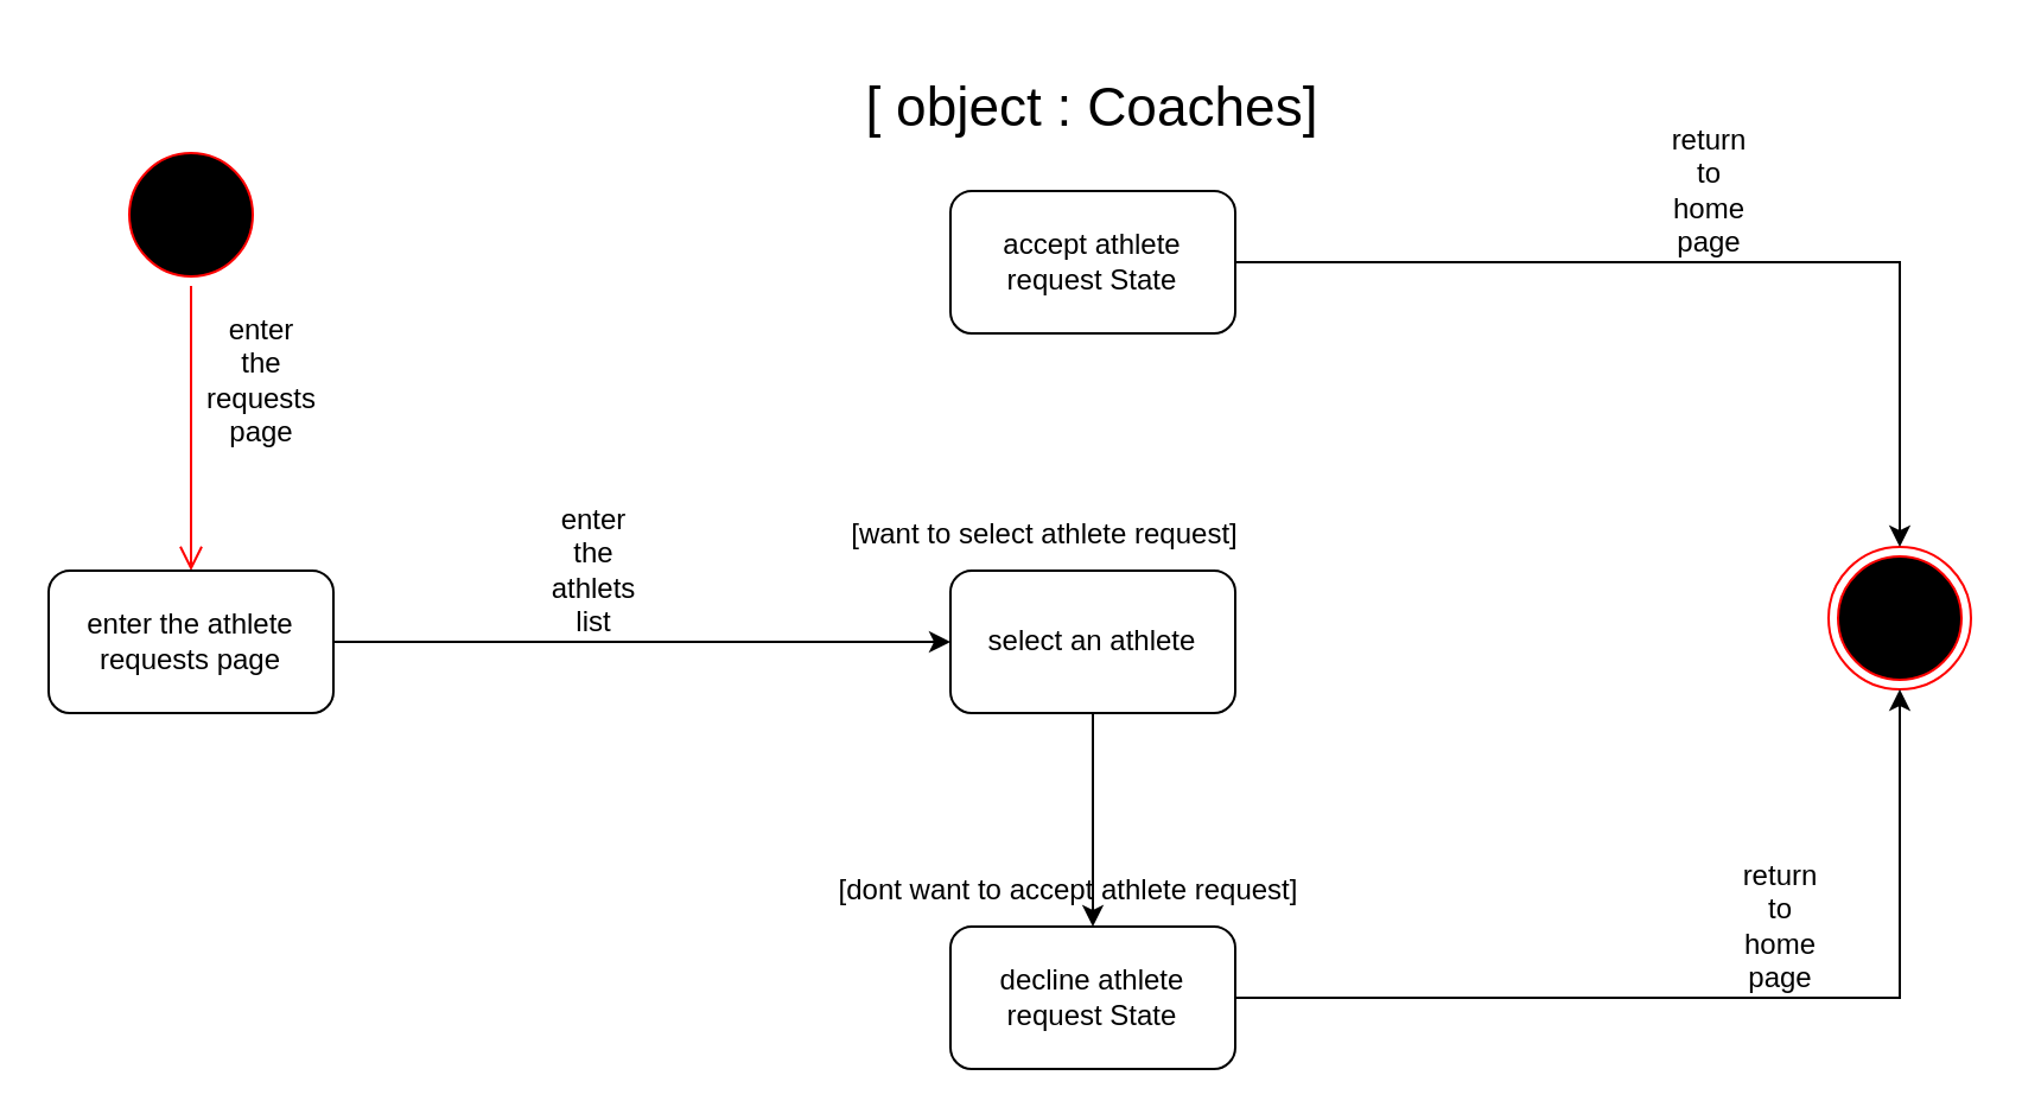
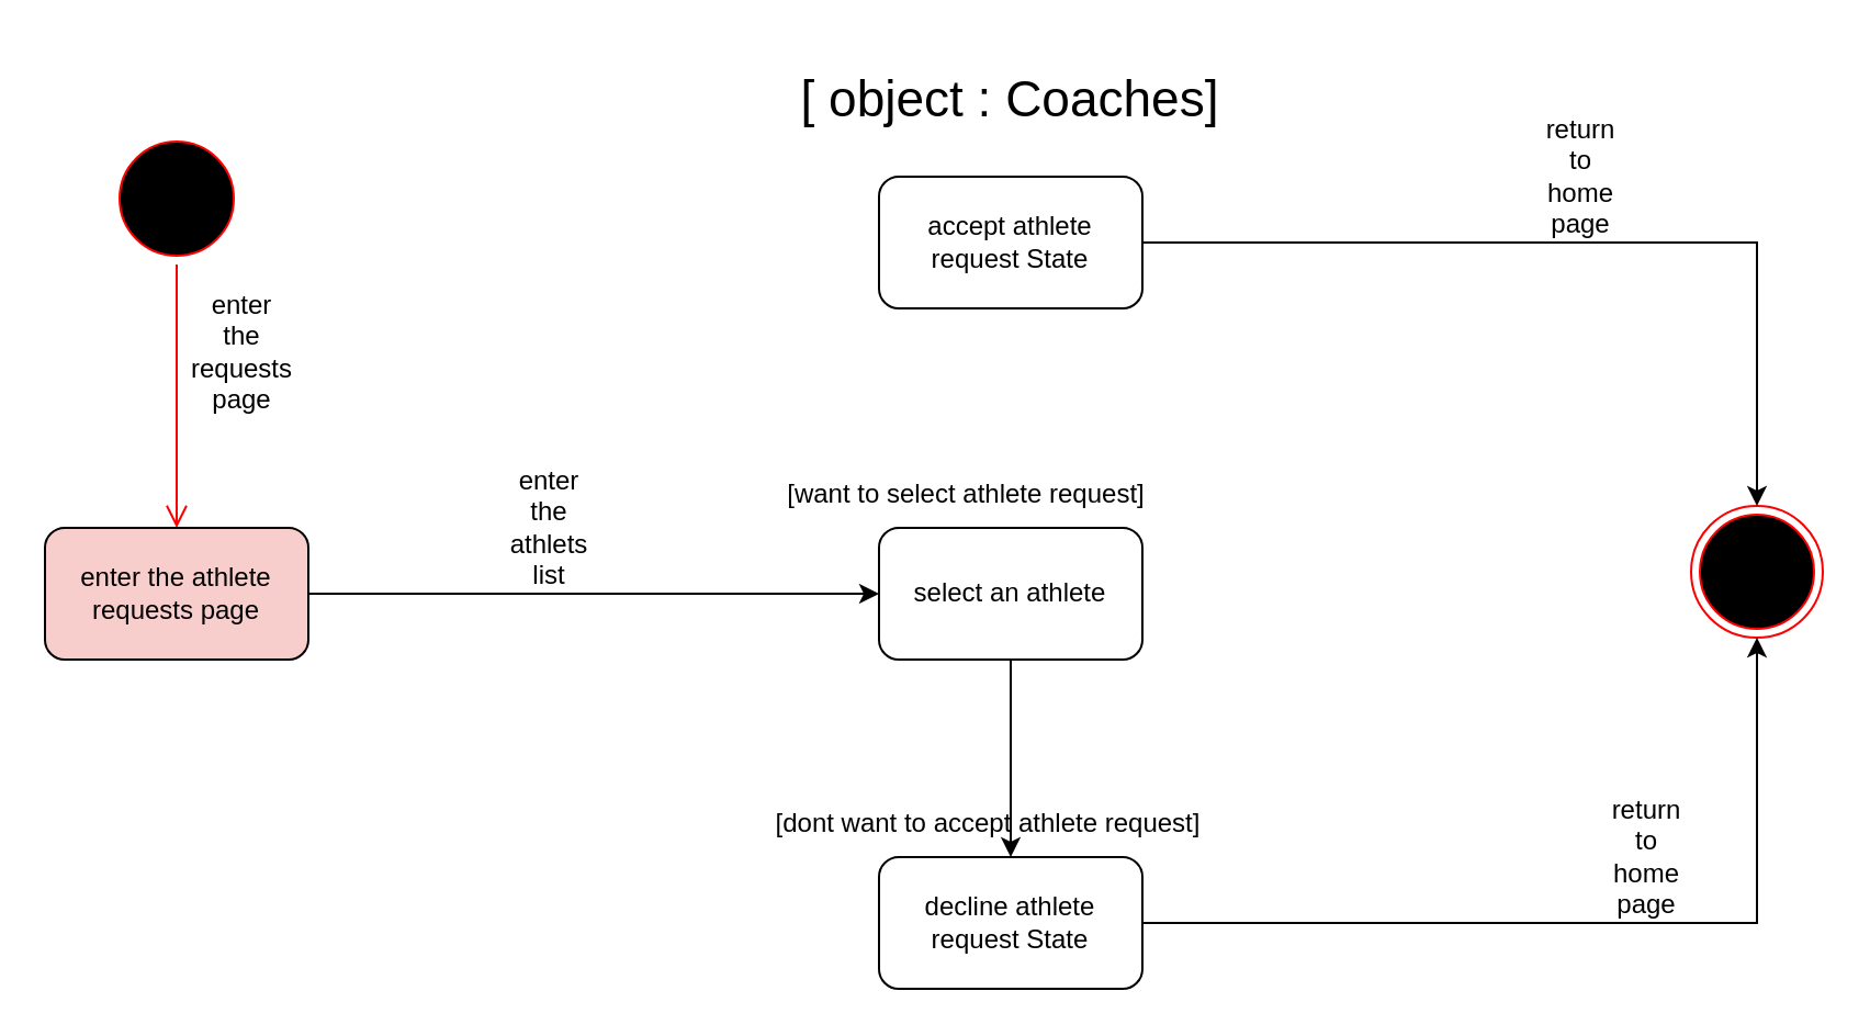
  <mxCell id="0" />
  <mxCell id="1" parent="0" />
  <mxCell id="2" value="" style="ellipse;html=1;shape=startState;fillColor=#000000;strokeColor=#ff0000;" vertex="1" parent="1"><mxGeometry x="50" y="60" width="60" height="60" as="geometry" /></mxCell>
  <mxCell id="3" value="" style="edgeStyle=orthogonalEdgeStyle;html=1;verticalAlign=bottom;endArrow=open;endSize=8;strokeColor=#ff0000;entryX=0.5;entryY=0;entryDx=0;entryDy=0;" edge="1" source="2" parent="1" target="6"><mxGeometry relative="1" as="geometry"><mxPoint x="140" y="240" as="targetPoint" /><Array as="points" /></mxGeometry></mxCell>
  <mxCell id="4" value="" style="ellipse;html=1;shape=endState;fillColor=#000000;strokeColor=#ff0000;" vertex="1" parent="1"><mxGeometry x="770" y="230" width="60" height="60" as="geometry" /></mxCell>
  <mxCell id="5" style="edgeStyle=orthogonalEdgeStyle;rounded=0;orthogonalLoop=1;jettySize=auto;html=1;entryX=0;entryY=0.5;entryDx=0;entryDy=0;" edge="1" parent="1" source="6" target="8"><mxGeometry relative="1" as="geometry"><mxPoint x="280" y="270" as="targetPoint" /></mxGeometry></mxCell>
- <mxCell id="6" value="enter the athlete requests page" style="rounded=1;whiteSpace=wrap;html=1;" vertex="1" parent="1"><mxGeometry x="20" y="240" width="120" height="60" as="geometry" /></mxCell>
+ <mxCell id="6" value="enter the athlete requests page" style="rounded=1;whiteSpace=wrap;html=1;fillColor=#f8cecc;" vertex="1" parent="1"><mxGeometry x="20" y="240" width="120" height="60" as="geometry" /></mxCell>
  <mxCell id="7" style="edgeStyle=orthogonalEdgeStyle;rounded=0;orthogonalLoop=1;jettySize=auto;html=1;entryX=0.5;entryY=0;entryDx=0;entryDy=0;" edge="1" parent="1" source="8" target="10"><mxGeometry relative="1" as="geometry" /></mxCell>
  <mxCell id="8" value="select an athlete" style="rounded=1;whiteSpace=wrap;html=1;" vertex="1" parent="1"><mxGeometry x="400" y="240" width="120" height="60" as="geometry" /></mxCell>
  <mxCell id="9" style="edgeStyle=orthogonalEdgeStyle;rounded=0;orthogonalLoop=1;jettySize=auto;html=1;entryX=0.5;entryY=1;entryDx=0;entryDy=0;" edge="1" parent="1" source="10" target="4"><mxGeometry relative="1" as="geometry" /></mxCell>
  <mxCell id="10" value="decline athlete request State" style="rounded=1;whiteSpace=wrap;html=1;" vertex="1" parent="1"><mxGeometry x="400" y="390" width="120" height="60" as="geometry" /></mxCell>
  <mxCell id="11" style="edgeStyle=orthogonalEdgeStyle;rounded=0;orthogonalLoop=1;jettySize=auto;html=1;entryX=0.5;entryY=0;entryDx=0;entryDy=0;" edge="1" parent="1" source="12" target="4"><mxGeometry relative="1" as="geometry" /></mxCell>
  <mxCell id="12" value="accept athlete request State" style="rounded=1;whiteSpace=wrap;html=1;" vertex="1" parent="1"><mxGeometry x="400" y="80" width="120" height="60" as="geometry" /></mxCell>
  <mxCell id="13" value="[dont want to accept athlete request]" style="text;html=1;strokeColor=none;fillColor=none;align=center;verticalAlign=middle;whiteSpace=wrap;rounded=0;" vertex="1" parent="1"><mxGeometry x="350" y="370" width="200" height="10" as="geometry" /></mxCell>
  <mxCell id="14" value="[want to select athlete request]" style="text;html=1;strokeColor=none;fillColor=none;align=center;verticalAlign=middle;whiteSpace=wrap;rounded=0;" vertex="1" parent="1"><mxGeometry x="340" y="220" width="200" height="10" as="geometry" /></mxCell>
  <mxCell id="15" value="enter the requests page" style="text;html=1;strokeColor=none;fillColor=none;align=center;verticalAlign=middle;whiteSpace=wrap;rounded=0;" vertex="1" parent="1"><mxGeometry x="90" y="150" width="40" height="20" as="geometry" /></mxCell>
  <mxCell id="16" value="enter the athlets list" style="text;html=1;strokeColor=none;fillColor=none;align=center;verticalAlign=middle;whiteSpace=wrap;rounded=0;" vertex="1" parent="1"><mxGeometry x="230" y="230" width="40" height="20" as="geometry" /></mxCell>
  <mxCell id="17" value="return to home page" style="text;html=1;strokeColor=none;fillColor=none;align=center;verticalAlign=middle;whiteSpace=wrap;rounded=0;" vertex="1" parent="1"><mxGeometry x="730" y="380" width="40" height="20" as="geometry" /></mxCell>
  <mxCell id="18" value="return to home page" style="text;html=1;strokeColor=none;fillColor=none;align=center;verticalAlign=middle;whiteSpace=wrap;rounded=0;" vertex="1" parent="1"><mxGeometry x="700" y="70" width="40" height="20" as="geometry" /></mxCell>
  <mxCell id="19" value="&lt;font style=&quot;font-size: 23px&quot;&gt;[ object : Coaches]&lt;/font&gt;" style="text;html=1;strokeColor=none;fillColor=none;align=center;verticalAlign=middle;whiteSpace=wrap;rounded=0;" vertex="1" parent="1"><mxGeometry x="320" y="20" width="280" height="50" as="geometry" /></mxCell>
